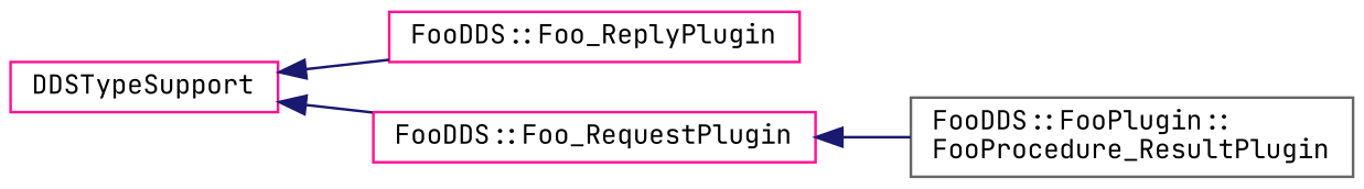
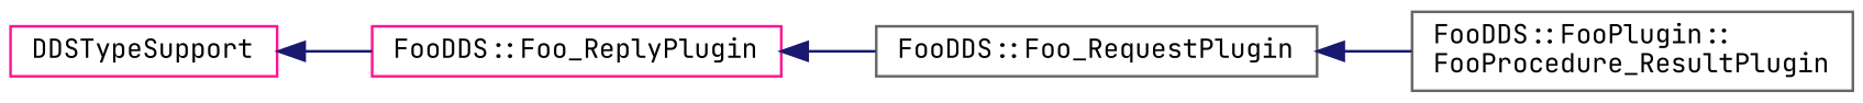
  digraph {
    fontname="JetBrains Mono"
    rankdir=LR
    node [color=deeppink fillcolor=white fontname="JetBrains Mono" fontsize=10 shape=record style=filled]
    edge [color=midnightblue dir=back fontname="JetBrains Mono" fontsize=10 labelfontname=Helvetica labelfontsize=10 style=solid]
    n1 [height=0.2 label=DDSTypeSupport width=0.4]
    n2 [height=0.2 label="FooDDS::Foo_ReplyPlugin" width=0.4]
-   n3 [height=0.2 label="FooDDS::Foo_RequestPlugin" width=0.4]
+   n3 [color=gray40 height=0.2 label="FooDDS::Foo_RequestPlugin" width=0.4]
    n4 [color=gray40 height=0.2 label="FooDDS::FooPlugin::\lFooProcedure_ResultPlugin" width=0.4]
    n1 -> n2
-   n1 -> n3
+   n2 -> n3
    n3 -> n4
  }
